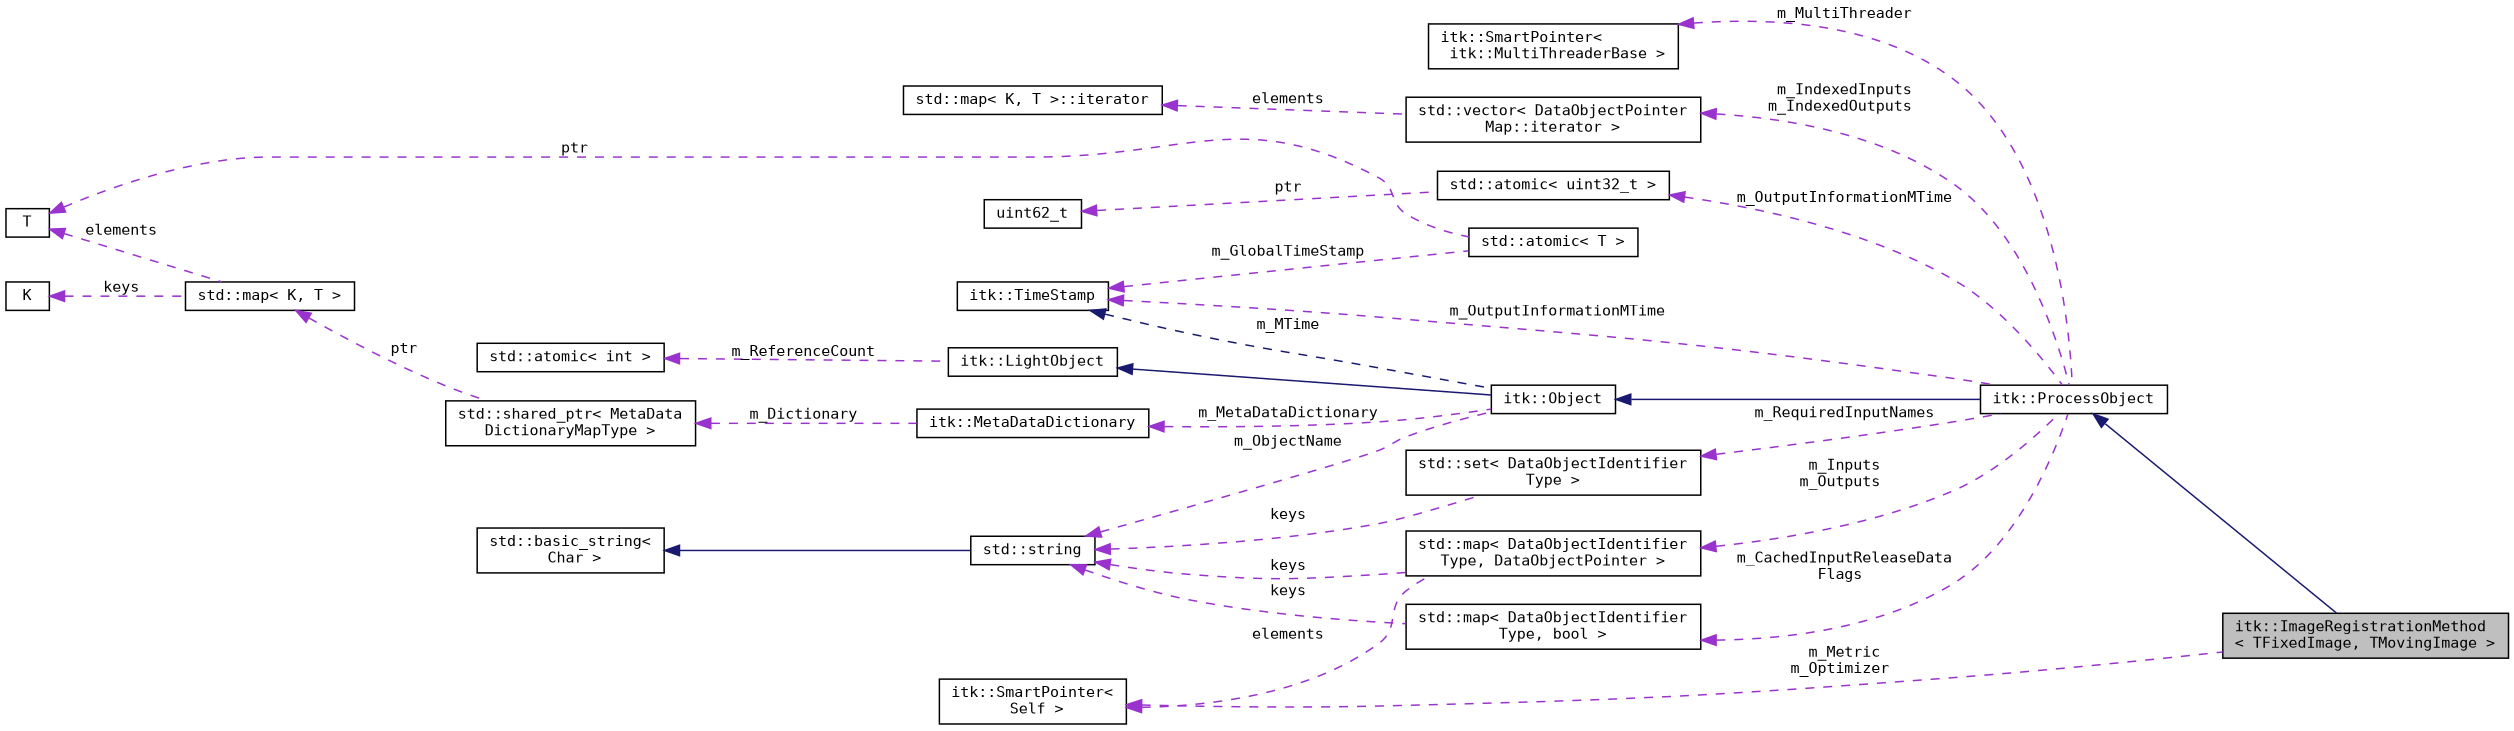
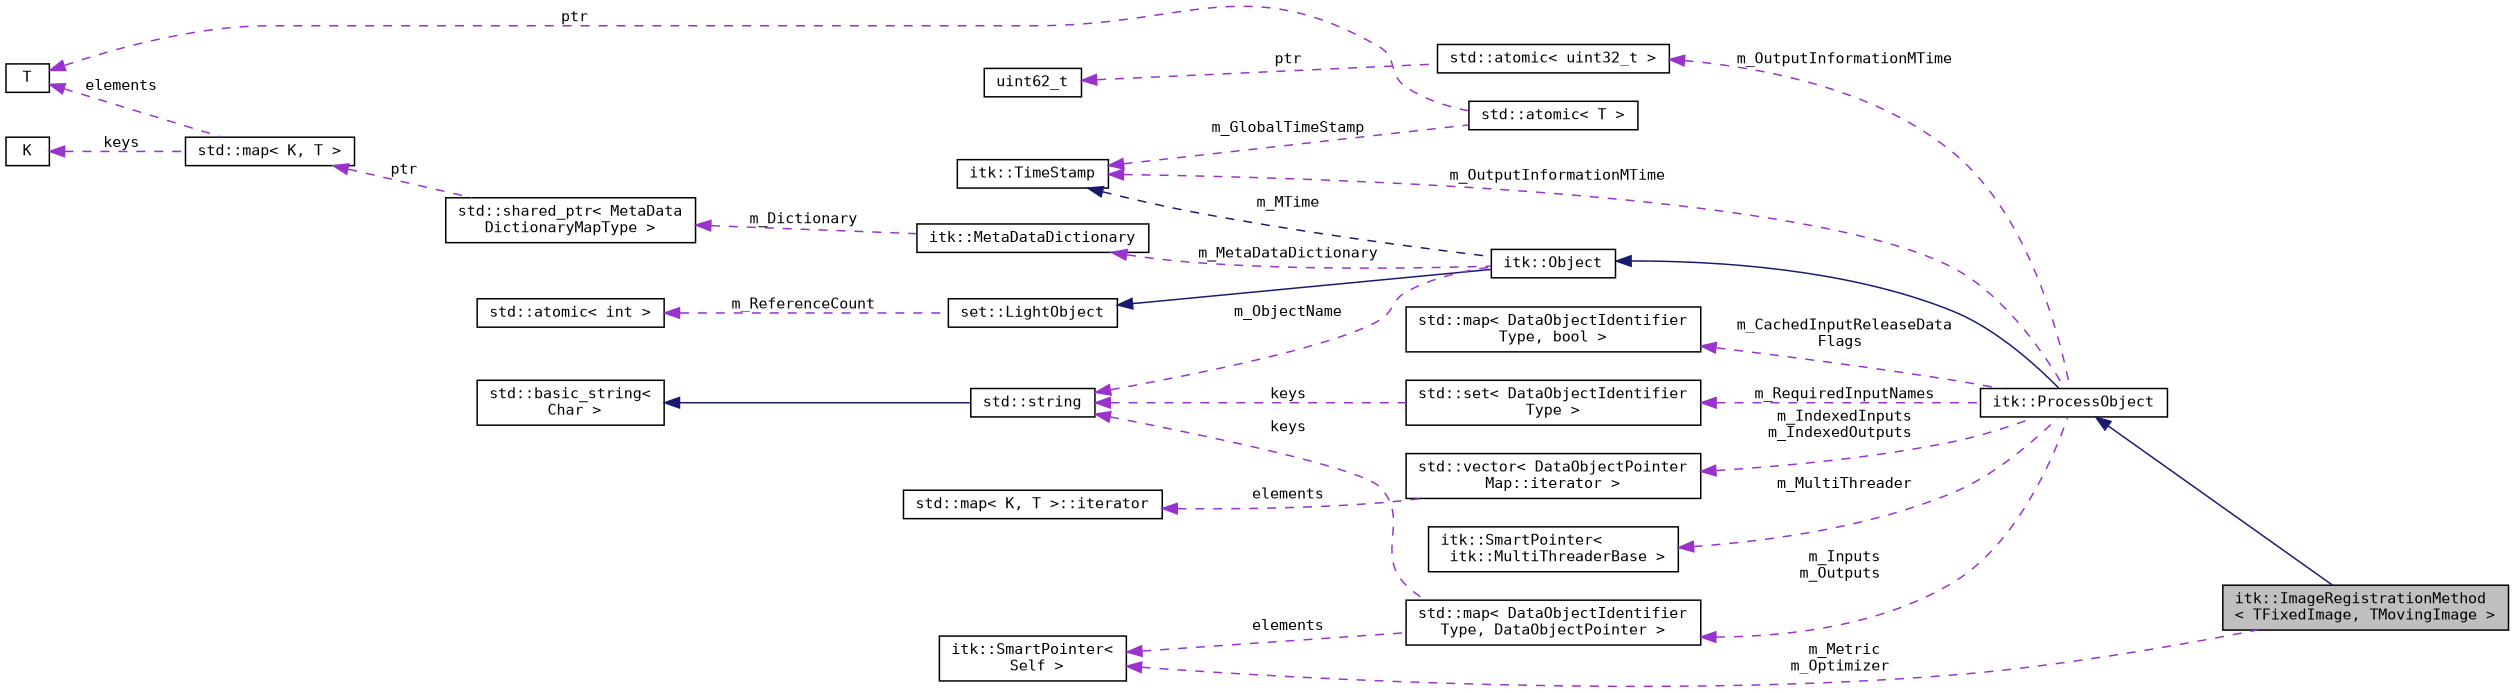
  digraph {
    fontname="DejaVu Sans Mono"
    rankdir=LR
    node [color=black fillcolor=white fontname="DejaVu Sans Mono" fontsize=10 shape=record style=filled]
    edge [color=darkorchid3 dir=back fontname="DejaVu Sans Mono" fontsize=10 labelfontname=Helvetica labelfontsize=10 style=dashed]
    n1 [fillcolor=grey75 fontcolor=black height=0.2 label="itk::ImageRegistrationMethod\l\< TFixedImage, TMovingImage \>" width=0.4]
    n2 [height=0.2 label="itk::ProcessObject" width=0.4]
    n3 [height=0.2 label="itk::Object" width=0.4]
-   n4 [height=0.2 label="itk::LightObject" width=0.4]
+   n4 [height=0.2 label="set::LightObject" width=0.4]
    n5 [height=0.2 label="std::atomic\< int \>" width=0.4]
    n6 [height=0.2 label="itk::TimeStamp" width=0.4]
    n7 [height=0.2 label="std::atomic\< T \>" width=0.4]
    n8 [height=0.2 label=T width=0.4]
    n9 [height=0.2 label="std::map\< K, T \>" width=0.4]
    n10 [height=0.2 label="std::shared_ptr\< MetaData\lDictionaryMapType \>" width=0.4]
    n11 [height=0.2 label="itk::MetaDataDictionary" width=0.4]
    n12 [height=0.2 label=K width=0.4]
    n13 [height=0.2 label="std::string" width=0.4]
    n14 [height=0.2 label="std::map\< DataObjectIdentifier\lType, DataObjectPointer \>" width=0.4]
    n15 [height=0.2 label="std::map\< DataObjectIdentifier\lType, bool \>" width=0.4]
    n16 [height=0.2 label="std::set\< DataObjectIdentifier\lType \>" width=0.4]
    n17 [height=0.2 label="std::basic_string\<\l Char \>" width=0.4]
    n18 [height=0.2 label="itk::SmartPointer\<\l Self \>" width=0.4]
    n19 [height=0.2 label="std::vector\< DataObjectPointer\lMap::iterator \>" width=0.4]
    n20 [height=0.2 label="std::map\< K, T \>::iterator" width=0.4]
    n21 [height=0.2 label="std::atomic\< uint32_t \>" width=0.4]
    n22 [height=0.2 label=uint62_t width=0.4]
    n23 [height=0.2 label="itk::SmartPointer\<\l itk::MultiThreaderBase \>" width=0.4]
    n2 -> n1 [color=midnightblue style=solid]
    n3 -> n2 [color=midnightblue style=solid]
    n4 -> n3 [color=midnightblue style=solid]
    n5 -> n4 [label=" m_ReferenceCount"]
    n6 -> n2 [label=" m_OutputInformationMTime"]
    n6 -> n3 [color=midnightblue label=" m_MTime"]
    n6 -> n7 [label=" m_GlobalTimeStamp"]
    n8 -> n7 [label=" ptr"]
    n8 -> n9 [label=" elements"]
    n9 -> n10 [label=" ptr"]
    n10 -> n11 [label=" m_Dictionary"]
    n11 -> n3 [label=" m_MetaDataDictionary"]
    n12 -> n9 [label=" keys"]
    n13 -> n3 [label=" m_ObjectName"]
    n13 -> n14 [label=" keys"]
-   n13 -> n15 [label=" keys"]
    n13 -> n16 [label=" keys"]
    n14 -> n2 [label=" m_Inputs\nm_Outputs"]
    n15 -> n2 [label=" m_CachedInputReleaseData\lFlags"]
    n16 -> n2 [label=" m_RequiredInputNames"]
    n17 -> n13 [color=midnightblue style=solid]
    n18 -> n1 [label=" m_Metric\nm_Optimizer"]
    n18 -> n14 [label=" elements"]
    n19 -> n2 [label=" m_IndexedInputs\nm_IndexedOutputs"]
    n20 -> n19 [label=" elements"]
    n21 -> n2 [label=" m_OutputInformationMTime"]
    n22 -> n21 [label=" ptr"]
    n23 -> n2 [label=" m_MultiThreader"]
  }
